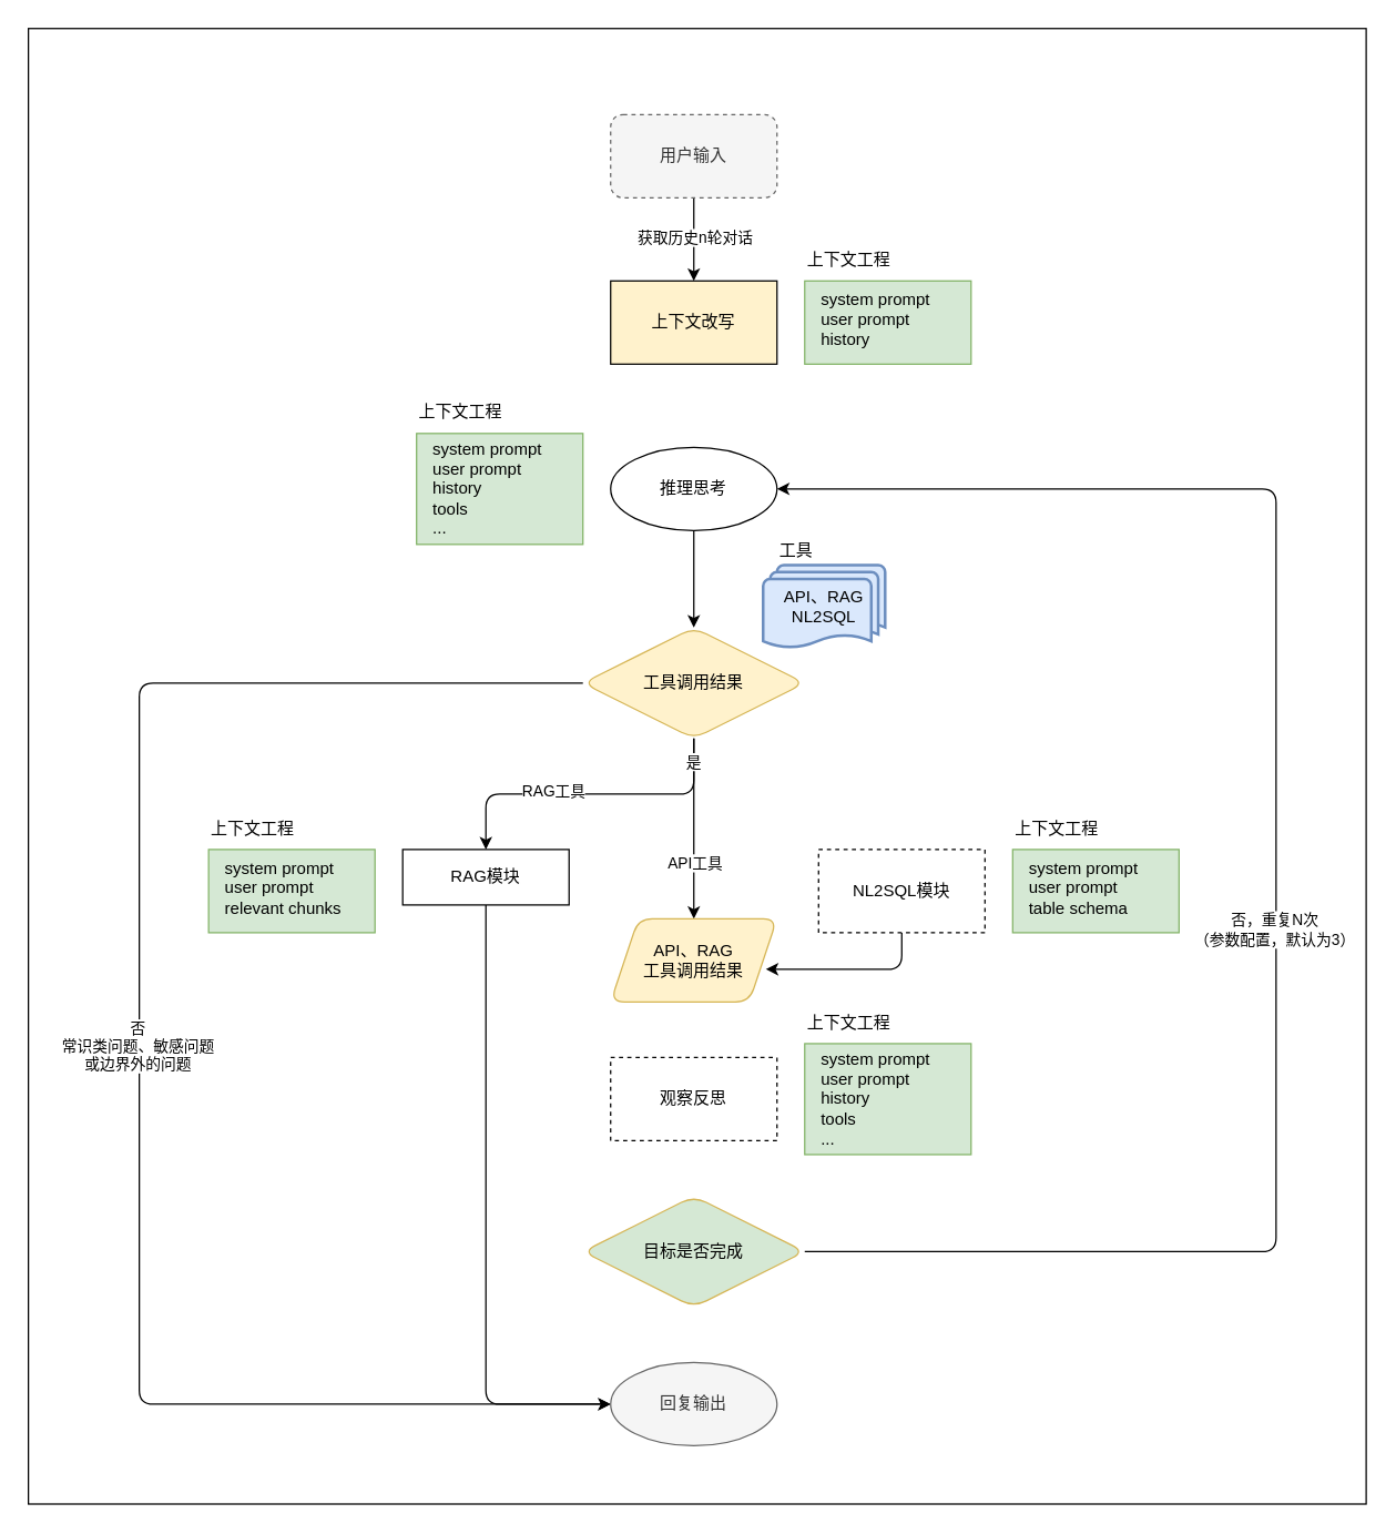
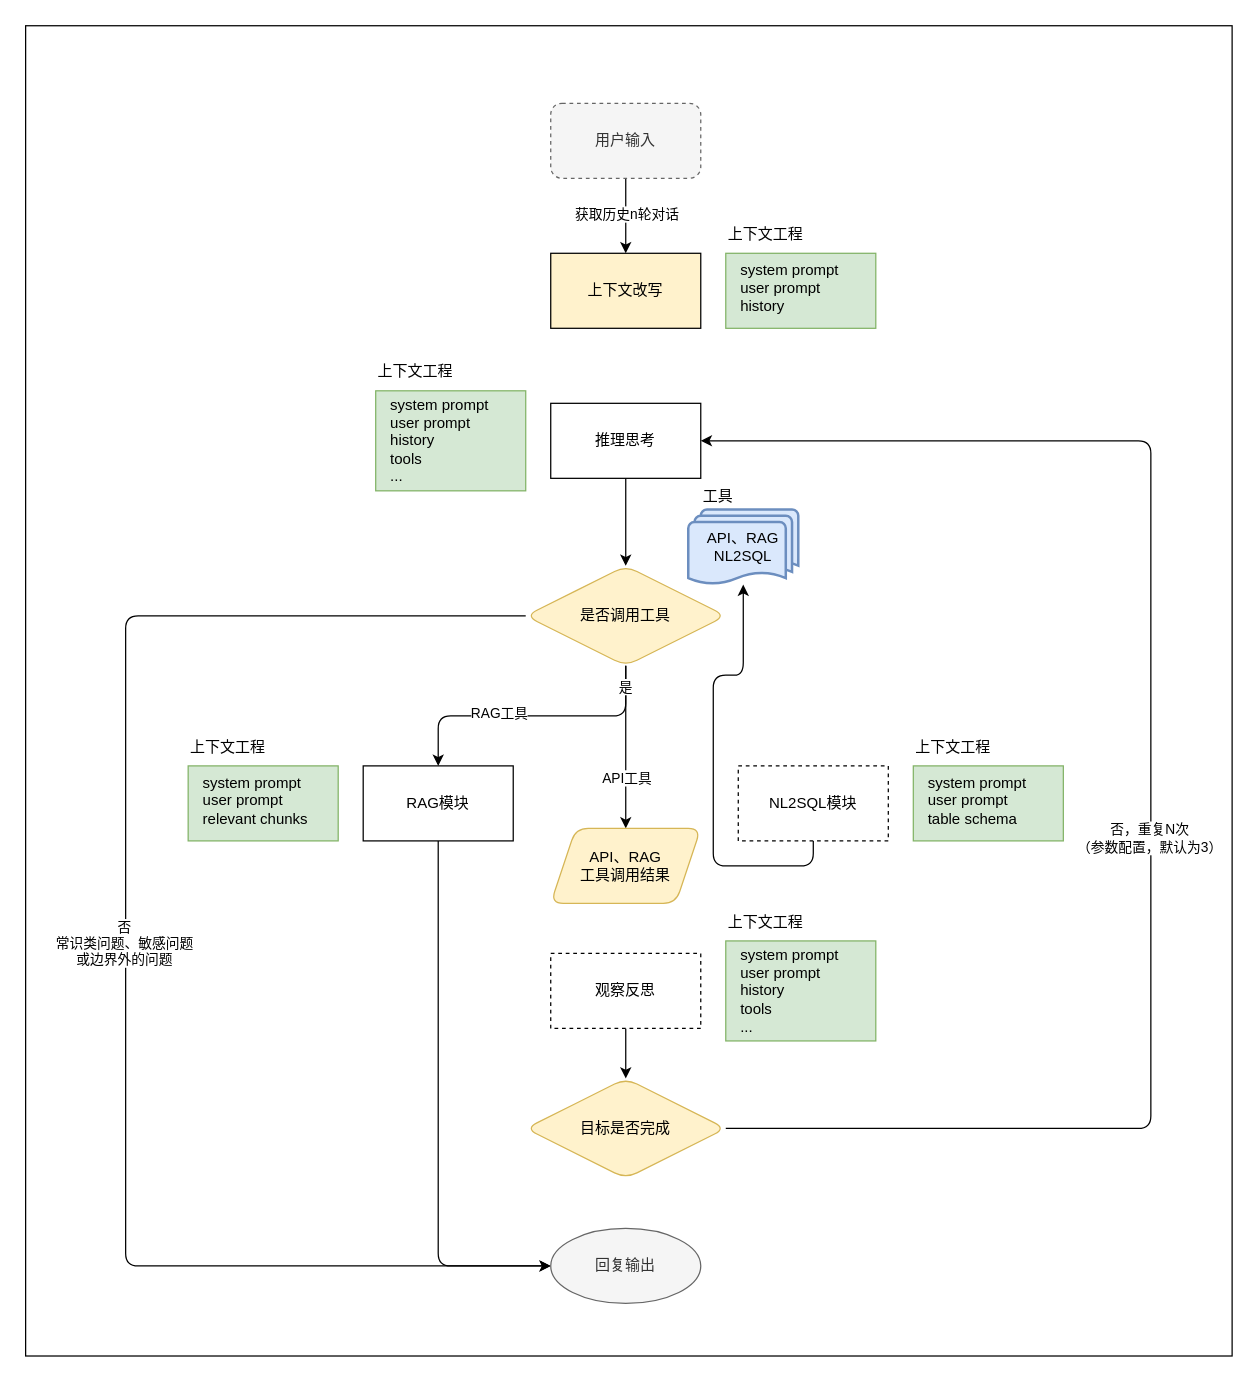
  <mxCell id="0" />
  <mxCell id="1" parent="0" />
  <mxCell id="2" value="" style="rounded=0;whiteSpace=wrap;html=1;textShadow=1;" vertex="1" parent="1"><mxGeometry x="20" y="20" width="965" height="1064" as="geometry" /></mxCell>
  <mxCell id="3" style="edgeStyle=orthogonalEdgeStyle;rounded=1;orthogonalLoop=1;jettySize=auto;html=1;exitX=0.5;exitY=1;exitDx=0;exitDy=0;entryX=0.5;entryY=0;entryDx=0;entryDy=0;" edge="1" parent="1" source="5" target="6"><mxGeometry relative="1" as="geometry" /></mxCell>
  <mxCell id="4" value="获取历史n轮对话" style="edgeLabel;html=1;align=center;verticalAlign=middle;resizable=0;points=[];rounded=1;" vertex="1" connectable="0" parent="3"><mxGeometry x="-0.083" relative="1" as="geometry"><mxPoint as="offset" /></mxGeometry></mxCell>
  <mxCell id="5" value="用户输入" style="rounded=1;whiteSpace=wrap;html=1;fillColor=#f5f5f5;fontColor=#333333;strokeColor=#666666;dashed=1;" vertex="1" parent="1"><mxGeometry x="440" y="82" width="120" height="60" as="geometry" /></mxCell>
  <mxCell id="6" value="上下文改写" style="rounded=0;whiteSpace=wrap;html=1;fillColor=#fff2cc;" vertex="1" parent="1"><mxGeometry x="440" y="202" width="120" height="60" as="geometry" /></mxCell>
  <mxCell id="7" value="API、RAG&lt;br&gt;NL2SQL" style="strokeWidth=2;html=1;shape=mxgraph.flowchart.multi-document;whiteSpace=wrap;rounded=1;fillColor=#dae8fc;strokeColor=#6c8ebf;" vertex="1" parent="1"><mxGeometry x="550" y="407" width="88" height="60" as="geometry" /></mxCell>
  <mxCell id="8" style="edgeStyle=orthogonalEdgeStyle;rounded=1;orthogonalLoop=1;jettySize=auto;html=1;exitX=0.5;exitY=1;exitDx=0;exitDy=0;entryX=0.5;entryY=0;entryDx=0;entryDy=0;" edge="1" parent="1" source="9" target="25"><mxGeometry relative="1" as="geometry"><mxPoint x="500.222" y="422" as="targetPoint" /></mxGeometry></mxCell>
- <mxCell id="9" value="推理思考" style="ellipse;whiteSpace=wrap;html=1;" vertex="1" parent="1"><mxGeometry x="440" y="322" width="120" height="60" as="geometry" /></mxCell>
+ <mxCell id="9" value="推理思考" style="rounded=0;whiteSpace=wrap;html=1;" vertex="1" parent="1"><mxGeometry x="440" y="322" width="120" height="60" as="geometry" /></mxCell>
  <mxCell id="10" value="" style="group" vertex="1" connectable="0" parent="1"><mxGeometry x="580" y="172" width="120" height="100" as="geometry" /></mxCell>
  <mxCell id="11" value="" style="rounded=0;whiteSpace=wrap;html=1;fillColor=#d5e8d4;strokeColor=#82b366;movable=1;resizable=1;rotatable=1;deletable=1;editable=1;locked=0;connectable=1;" vertex="1" parent="10"><mxGeometry y="30" width="120" height="60" as="geometry" /></mxCell>
  <mxCell id="12" value="system prompt&lt;div&gt;user prompt&lt;/div&gt;&lt;div&gt;history&lt;/div&gt;&lt;div&gt;&lt;br&gt;&lt;/div&gt;" style="text;html=1;whiteSpace=wrap;strokeColor=none;fillColor=none;align=left;verticalAlign=middle;rounded=0;fontSize=12;movable=1;resizable=1;rotatable=1;deletable=1;editable=1;locked=0;connectable=1;" vertex="1" parent="10"><mxGeometry x="10" y="30" width="100" height="70" as="geometry" /></mxCell>
  <mxCell id="13" value="上下文工程" style="text;html=1;whiteSpace=wrap;strokeColor=none;fillColor=none;align=left;verticalAlign=middle;rounded=0;movable=1;resizable=1;rotatable=1;deletable=1;editable=1;locked=0;connectable=1;" vertex="1" parent="10"><mxGeometry width="80" height="30" as="geometry" /></mxCell>
  <mxCell id="14" value="" style="group" vertex="1" connectable="0" parent="1"><mxGeometry x="300" y="282" width="120" height="110" as="geometry" /></mxCell>
  <mxCell id="15" value="" style="rounded=0;whiteSpace=wrap;html=1;fillColor=#d5e8d4;strokeColor=#82b366;movable=1;resizable=1;rotatable=1;deletable=1;editable=1;locked=0;connectable=1;" vertex="1" parent="14"><mxGeometry y="30" width="120" height="80" as="geometry" /></mxCell>
  <mxCell id="16" value="system prompt&lt;div&gt;user prompt&lt;/div&gt;&lt;div&gt;history&lt;/div&gt;&lt;div&gt;tools&lt;/div&gt;&lt;div&gt;...&lt;/div&gt;" style="text;html=1;whiteSpace=wrap;strokeColor=none;fillColor=none;align=left;verticalAlign=middle;rounded=0;fontSize=12;movable=1;resizable=1;rotatable=1;deletable=1;editable=1;locked=0;connectable=1;" vertex="1" parent="14"><mxGeometry x="10" y="35" width="100" height="70" as="geometry" /></mxCell>
  <mxCell id="17" value="上下文工程" style="text;html=1;whiteSpace=wrap;strokeColor=none;fillColor=none;align=left;verticalAlign=middle;rounded=0;movable=1;resizable=1;rotatable=1;deletable=1;editable=1;locked=0;connectable=1;" vertex="1" parent="14"><mxGeometry width="80" height="30" as="geometry" /></mxCell>
  <mxCell id="18" style="edgeStyle=orthogonalEdgeStyle;rounded=1;orthogonalLoop=1;jettySize=auto;html=1;exitX=0.5;exitY=1;exitDx=0;exitDy=0;entryX=0.5;entryY=0;entryDx=0;entryDy=0;" edge="1" parent="1" source="25" target="27"><mxGeometry relative="1" as="geometry" /></mxCell>
  <mxCell id="19" value="RAG工具" style="edgeLabel;html=1;align=center;verticalAlign=middle;resizable=0;points=[];rounded=1;" vertex="1" connectable="0" parent="18"><mxGeometry x="0.237" y="-3" relative="1" as="geometry"><mxPoint as="offset" /></mxGeometry></mxCell>
  <mxCell id="20" style="edgeStyle=orthogonalEdgeStyle;rounded=1;orthogonalLoop=1;jettySize=auto;html=1;exitX=0;exitY=0.5;exitDx=0;exitDy=0;entryX=0;entryY=0.5;entryDx=0;entryDy=0;" edge="1" parent="1" source="25" target="30"><mxGeometry relative="1" as="geometry"><Array as="points"><mxPoint x="100" y="492" /><mxPoint x="100" y="1012" /></Array></mxGeometry></mxCell>
  <mxCell id="21" value="否&lt;div&gt;常识类问题、敏感问题&lt;/div&gt;&lt;div&gt;或边界外的问题&lt;/div&gt;" style="edgeLabel;html=1;align=center;verticalAlign=middle;resizable=0;points=[];rounded=1;" vertex="1" connectable="0" parent="20"><mxGeometry x="-0.015" y="-2" relative="1" as="geometry"><mxPoint as="offset" /></mxGeometry></mxCell>
  <mxCell id="22" style="edgeStyle=orthogonalEdgeStyle;curved=1;rounded=1;orthogonalLoop=1;jettySize=auto;html=1;entryX=0.5;entryY=0;entryDx=0;entryDy=0;exitX=0.5;exitY=1;exitDx=0;exitDy=0;" edge="1" parent="1" source="25" target="41"><mxGeometry relative="1" as="geometry"><mxPoint x="500" y="565" as="sourcePoint" /></mxGeometry></mxCell>
  <mxCell id="23" value="API工具" style="edgeLabel;html=1;align=center;verticalAlign=middle;resizable=0;points=[];rounded=1;" vertex="1" connectable="0" parent="22"><mxGeometry x="0.371" relative="1" as="geometry"><mxPoint as="offset" /></mxGeometry></mxCell>
  <mxCell id="24" value="是" style="edgeLabel;html=1;align=center;verticalAlign=middle;resizable=0;points=[];rounded=1;" vertex="1" connectable="0" parent="22"><mxGeometry x="-0.756" y="-1" relative="1" as="geometry"><mxPoint as="offset" /></mxGeometry></mxCell>
- <mxCell id="25" value="工具调用结果" style="rhombus;whiteSpace=wrap;html=1;rounded=1;fillColor=#fff2cc;strokeColor=#d6b656;" vertex="1" parent="1"><mxGeometry x="420" y="452" width="160" height="80" as="geometry" /></mxCell>
+ <mxCell id="25" value="是否调用工具" style="rhombus;whiteSpace=wrap;html=1;rounded=1;fillColor=#fff2cc;strokeColor=#d6b656;" vertex="1" parent="1"><mxGeometry x="420" y="452" width="160" height="80" as="geometry" /></mxCell>
  <mxCell id="26" style="edgeStyle=orthogonalEdgeStyle;rounded=1;orthogonalLoop=1;jettySize=auto;html=1;exitX=0.5;exitY=1;exitDx=0;exitDy=0;entryX=0;entryY=0.5;entryDx=0;entryDy=0;" edge="1" parent="1" source="27" target="30"><mxGeometry relative="1" as="geometry" /></mxCell>
- <mxCell id="27" value="RAG模块" style="rounded=0;whiteSpace=wrap;html=1;" vertex="1" parent="1"><mxGeometry x="290" y="612" width="120" height="40" as="geometry" /></mxCell>
+ <mxCell id="27" value="RAG模块" style="rounded=0;whiteSpace=wrap;html=1;" vertex="1" parent="1"><mxGeometry x="290" y="612" width="120" height="60" as="geometry" /></mxCell>
  <mxCell id="28" value="NL2SQL模块" style="rounded=0;whiteSpace=wrap;html=1;dashed=1;" vertex="1" parent="1"><mxGeometry x="590" y="612" width="120" height="60" as="geometry" /></mxCell>
  <mxCell id="29" value="工具" style="text;html=1;whiteSpace=wrap;strokeColor=none;fillColor=none;align=left;verticalAlign=middle;rounded=0;" vertex="1" parent="1"><mxGeometry x="560" y="382" width="60" height="30" as="geometry" /></mxCell>
  <mxCell id="30" value="回复输出" style="ellipse;whiteSpace=wrap;html=1;fillColor=#f5f5f5;fontColor=#333333;strokeColor=#666666;" vertex="1" parent="1"><mxGeometry x="440" y="982" width="120" height="60" as="geometry" /></mxCell>
+ <mxCell id="31" style="edgeStyle=orthogonalEdgeStyle;rounded=1;orthogonalLoop=1;jettySize=auto;html=1;exitX=0.5;exitY=1;exitDx=0;exitDy=0;entryX=0.5;entryY=0;entryDx=0;entryDy=0;" edge="1" parent="1" source="32" target="49"><mxGeometry relative="1" as="geometry" /></mxCell>
  <mxCell id="32" value="观察反思" style="rounded=0;whiteSpace=wrap;html=1;dashed=1;" vertex="1" parent="1"><mxGeometry x="440" y="762" width="120" height="60" as="geometry" /></mxCell>
  <mxCell id="33" value="" style="group" vertex="1" connectable="0" parent="1"><mxGeometry x="150" y="582" width="120" height="100" as="geometry" /></mxCell>
  <mxCell id="34" value="" style="rounded=0;whiteSpace=wrap;html=1;fillColor=#d5e8d4;strokeColor=#82b366;movable=1;resizable=1;rotatable=1;deletable=1;editable=1;locked=0;connectable=1;" vertex="1" parent="33"><mxGeometry y="30" width="120" height="60" as="geometry" /></mxCell>
  <mxCell id="35" value="system prompt&lt;div&gt;user prompt&lt;/div&gt;&lt;div&gt;relevant chunks&lt;/div&gt;&lt;div&gt;&lt;br&gt;&lt;/div&gt;" style="text;html=1;whiteSpace=wrap;strokeColor=none;fillColor=none;align=left;verticalAlign=middle;rounded=0;fontSize=12;movable=1;resizable=1;rotatable=1;deletable=1;editable=1;locked=0;connectable=1;" vertex="1" parent="33"><mxGeometry x="10" y="30" width="100" height="70" as="geometry" /></mxCell>
  <mxCell id="36" value="上下文工程" style="text;html=1;whiteSpace=wrap;strokeColor=none;fillColor=none;align=left;verticalAlign=middle;rounded=0;movable=1;resizable=1;rotatable=1;deletable=1;editable=1;locked=0;connectable=1;" vertex="1" parent="33"><mxGeometry width="80" height="30" as="geometry" /></mxCell>
  <mxCell id="37" value="" style="group" vertex="1" connectable="0" parent="1"><mxGeometry x="730" y="582" width="120" height="100" as="geometry" /></mxCell>
  <mxCell id="38" value="" style="rounded=0;whiteSpace=wrap;html=1;fillColor=#d5e8d4;strokeColor=#82b366;movable=1;resizable=1;rotatable=1;deletable=1;editable=1;locked=0;connectable=1;" vertex="1" parent="37"><mxGeometry y="30" width="120" height="60" as="geometry" /></mxCell>
  <mxCell id="39" value="system prompt&lt;div&gt;user prompt&lt;/div&gt;&lt;div&gt;table schema&lt;/div&gt;&lt;div&gt;&lt;br&gt;&lt;/div&gt;" style="text;html=1;whiteSpace=wrap;strokeColor=none;fillColor=none;align=left;verticalAlign=middle;rounded=0;fontSize=12;movable=1;resizable=1;rotatable=1;deletable=1;editable=1;locked=0;connectable=1;" vertex="1" parent="37"><mxGeometry x="10" y="30" width="100" height="70" as="geometry" /></mxCell>
  <mxCell id="40" value="上下文工程" style="text;html=1;whiteSpace=wrap;strokeColor=none;fillColor=none;align=left;verticalAlign=middle;rounded=0;movable=1;resizable=1;rotatable=1;deletable=1;editable=1;locked=0;connectable=1;" vertex="1" parent="37"><mxGeometry width="80" height="30" as="geometry" /></mxCell>
  <mxCell id="41" value="API、RAG&lt;div&gt;工具调用结果&lt;/div&gt;" style="shape=parallelogram;perimeter=parallelogramPerimeter;whiteSpace=wrap;html=1;fixedSize=1;rounded=1;fillColor=#fff2cc;strokeColor=#d6b656;" vertex="1" parent="1"><mxGeometry x="440" y="662" width="120" height="60" as="geometry" /></mxCell>
- <mxCell id="42" style="edgeStyle=orthogonalEdgeStyle;rounded=1;orthogonalLoop=1;jettySize=auto;html=1;exitX=0.5;exitY=1;exitDx=0;exitDy=0;entryX=0.933;entryY=0.606;entryDx=0;entryDy=0;entryPerimeter=0;" edge="1" parent="1" source="28" target="41"><mxGeometry relative="1" as="geometry" /></mxCell>
+ <mxCell id="42" style="edgeStyle=orthogonalEdgeStyle;rounded=1;orthogonalLoop=1;jettySize=auto;html=1;exitX=0.5;exitY=1;exitDx=0;exitDy=0;" edge="1" parent="1" source="28" target="7"><mxGeometry relative="1" as="geometry" /></mxCell>
  <mxCell id="43" value="" style="group" vertex="1" connectable="0" parent="1"><mxGeometry x="580" y="722" width="120" height="110" as="geometry" /></mxCell>
  <mxCell id="44" value="" style="rounded=0;whiteSpace=wrap;html=1;fillColor=#d5e8d4;strokeColor=#82b366;movable=1;resizable=1;rotatable=1;deletable=1;editable=1;locked=0;connectable=1;" vertex="1" parent="43"><mxGeometry y="30" width="120" height="80" as="geometry" /></mxCell>
  <mxCell id="45" value="system prompt&lt;div&gt;user prompt&lt;/div&gt;&lt;div&gt;history&lt;/div&gt;&lt;div&gt;tools&lt;/div&gt;&lt;div&gt;...&lt;/div&gt;" style="text;html=1;whiteSpace=wrap;strokeColor=none;fillColor=none;align=left;verticalAlign=middle;rounded=0;fontSize=12;movable=1;resizable=1;rotatable=1;deletable=1;editable=1;locked=0;connectable=1;" vertex="1" parent="43"><mxGeometry x="10" y="35" width="100" height="70" as="geometry" /></mxCell>
  <mxCell id="46" value="上下文工程" style="text;html=1;whiteSpace=wrap;strokeColor=none;fillColor=none;align=left;verticalAlign=middle;rounded=0;movable=1;resizable=1;rotatable=1;deletable=1;editable=1;locked=0;connectable=1;" vertex="1" parent="43"><mxGeometry width="80" height="30" as="geometry" /></mxCell>
  <mxCell id="47" style="edgeStyle=orthogonalEdgeStyle;rounded=1;orthogonalLoop=1;jettySize=auto;html=1;exitX=1;exitY=0.5;exitDx=0;exitDy=0;entryX=1;entryY=0.5;entryDx=0;entryDy=0;" edge="1" parent="1" source="49" target="9"><mxGeometry relative="1" as="geometry"><Array as="points"><mxPoint x="920" y="902" /><mxPoint x="920" y="352" /></Array></mxGeometry></mxCell>
  <mxCell id="48" value="否，重复N次&lt;br&gt;（参数配置，默认为3）" style="edgeLabel;html=1;align=center;verticalAlign=middle;resizable=0;points=[];rounded=1;" vertex="1" connectable="0" parent="47"><mxGeometry x="-0.082" y="2" relative="1" as="geometry"><mxPoint y="1" as="offset" /></mxGeometry></mxCell>
- <mxCell id="49" value="目标是否完成" style="rhombus;whiteSpace=wrap;html=1;rounded=1;fillColor=#d5e8d4;strokeColor=#d6b656;" vertex="1" parent="1"><mxGeometry x="420" y="862" width="160" height="80" as="geometry" /></mxCell>
+ <mxCell id="49" value="目标是否完成" style="rhombus;whiteSpace=wrap;html=1;rounded=1;fillColor=#fff2cc;strokeColor=#d6b656;" vertex="1" parent="1"><mxGeometry x="420" y="862" width="160" height="80" as="geometry" /></mxCell>
